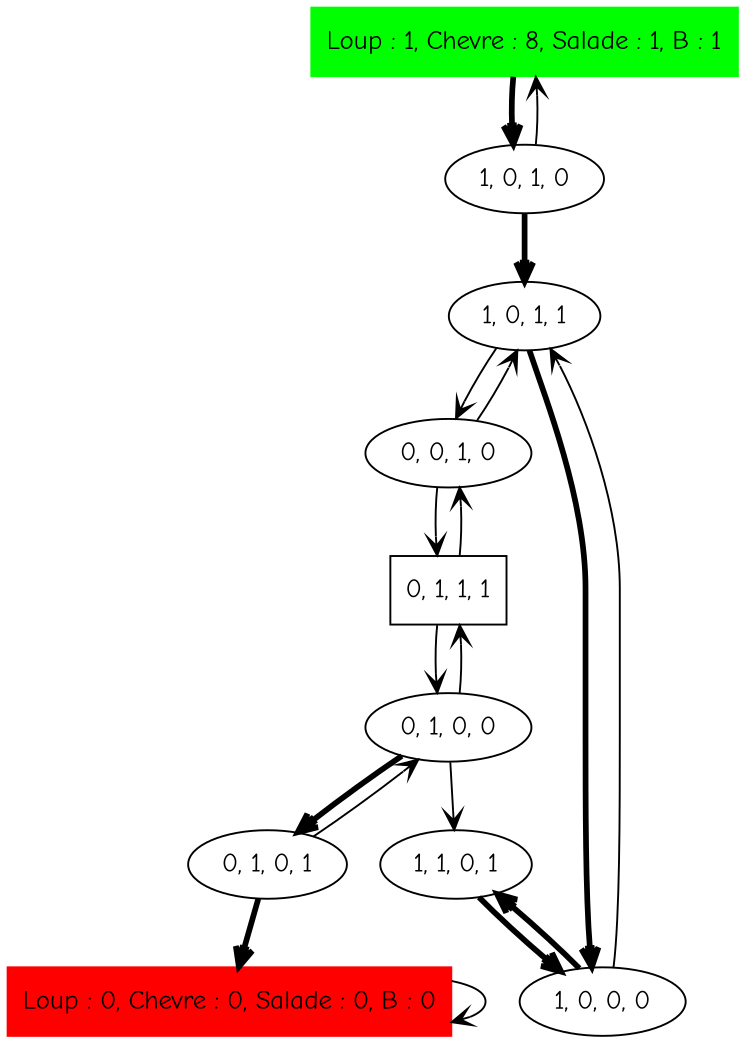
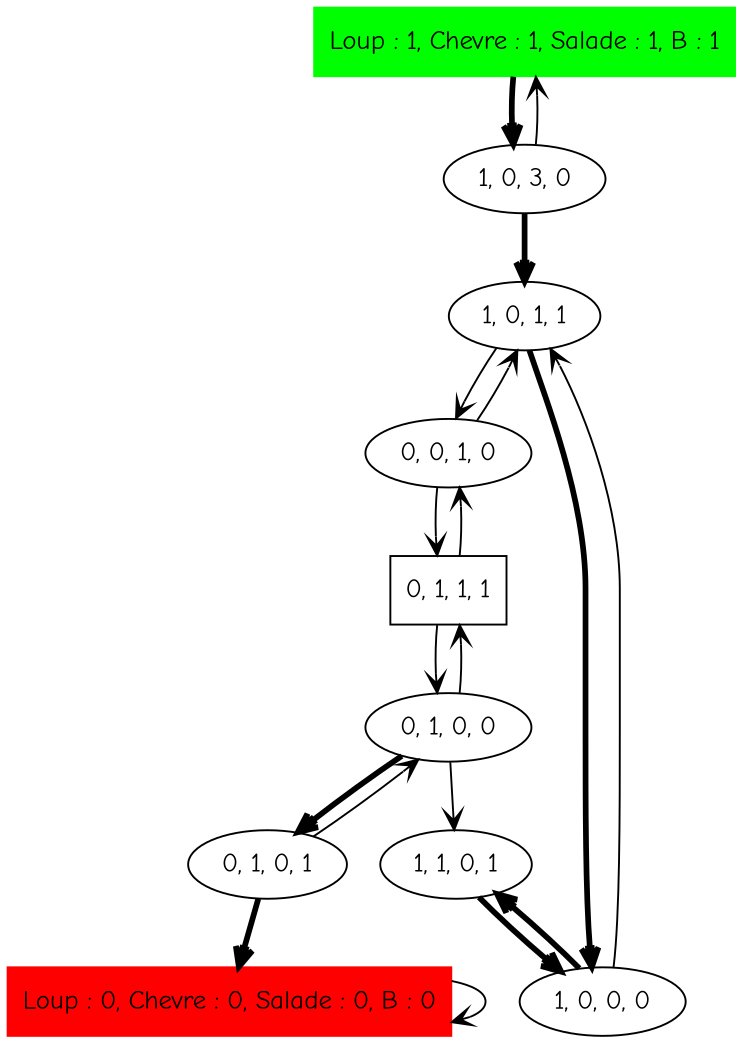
  digraph {
    fontname="Comic Neue"
    node [fontname="Comic Neue"]
    edge [arrowhead=open fontname="Comic Neue"]
-   n1 [color=green label="Loup : 1, Chevre : 8, Salade : 1, B : 1" shape=box style=filled]
-   "1, 0, 1, 0"
+   n1 [color=green label="Loup : 1, Chevre : 1, Salade : 1, B : 1" shape=box style=filled]
+   "1, 0, 1, 0" [label="1, 0, 3, 0"]
    "1, 0, 1, 1"
    n4 [color=red label="Loup : 0, Chevre : 0, Salade : 0, B : 0" shape=box style=filled]
    "0, 0, 1, 0"
    "1, 0, 0, 0"
    "0, 1, 1, 1" [shape=box]
    "1, 1, 0, 1"
    "0, 1, 0, 0"
    "0, 1, 0, 1"
    n1 -> "1, 0, 1, 0" [penwidth=3]
    "1, 0, 1, 0" -> n1
    "1, 0, 1, 0" -> "1, 0, 1, 1" [penwidth=3]
    "1, 0, 1, 1" -> "0, 0, 1, 0"
    "1, 0, 1, 1" -> "1, 0, 0, 0" [penwidth=3]
    n4 -> n4
    "0, 0, 1, 0" -> "1, 0, 1, 1"
    "0, 0, 1, 0" -> "0, 1, 1, 1"
    "1, 0, 0, 0" -> "1, 0, 1, 1"
    "1, 0, 0, 0" -> "1, 1, 0, 1" [penwidth=3]
    "0, 1, 1, 1" -> "0, 0, 1, 0"
    "0, 1, 1, 1" -> "0, 1, 0, 0"
    "1, 1, 0, 1" -> "1, 0, 0, 0" [penwidth=3]
    "0, 1, 0, 0" -> "0, 1, 1, 1"
    "0, 1, 0, 0" -> "1, 1, 0, 1"
    "0, 1, 0, 0" -> "0, 1, 0, 1" [penwidth=3]
    "0, 1, 0, 1" -> n4 [penwidth=3]
    "0, 1, 0, 1" -> "0, 1, 0, 0"
  }
